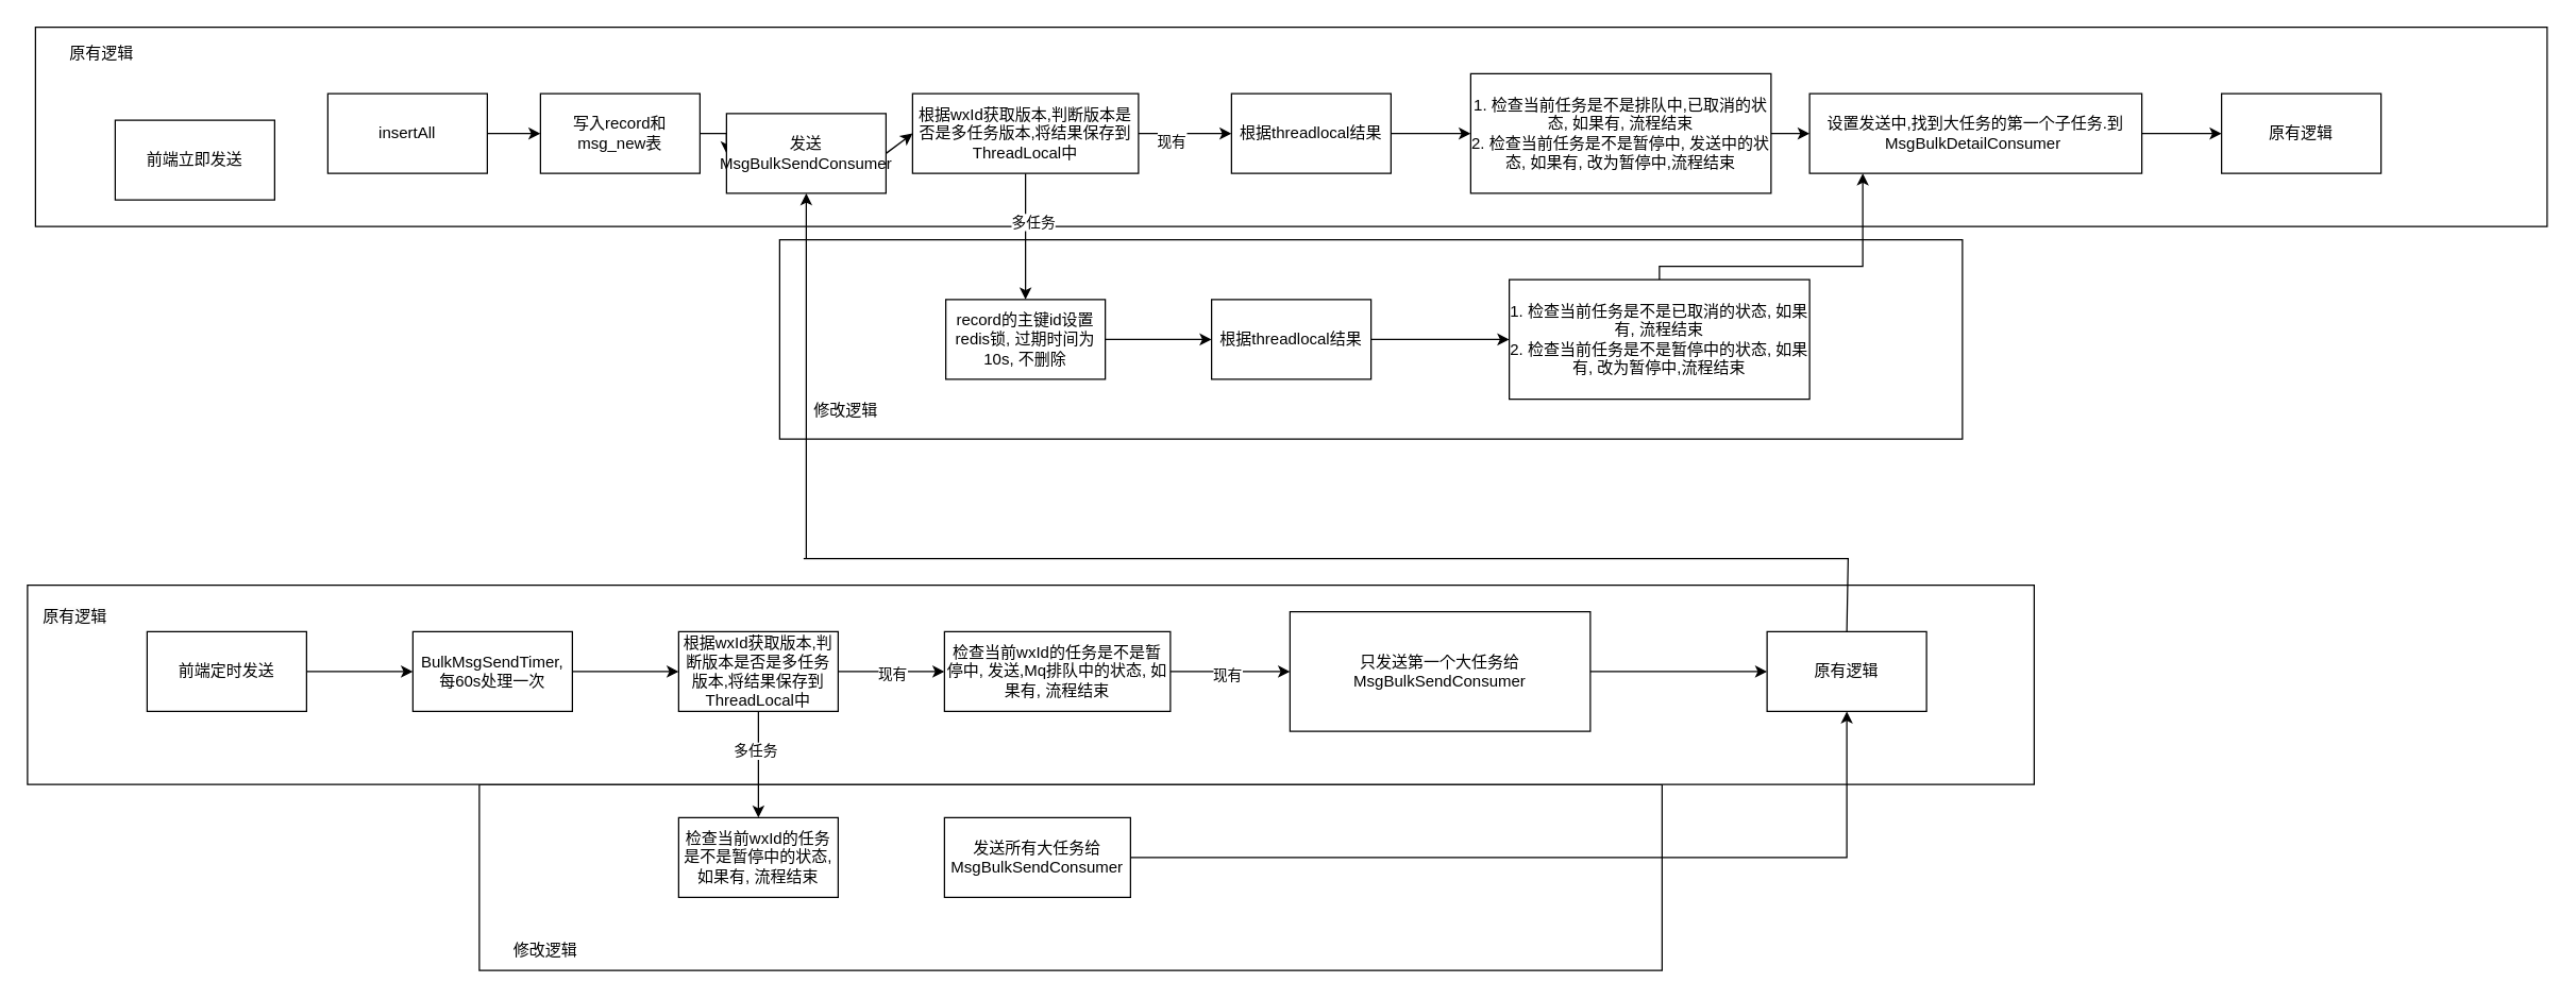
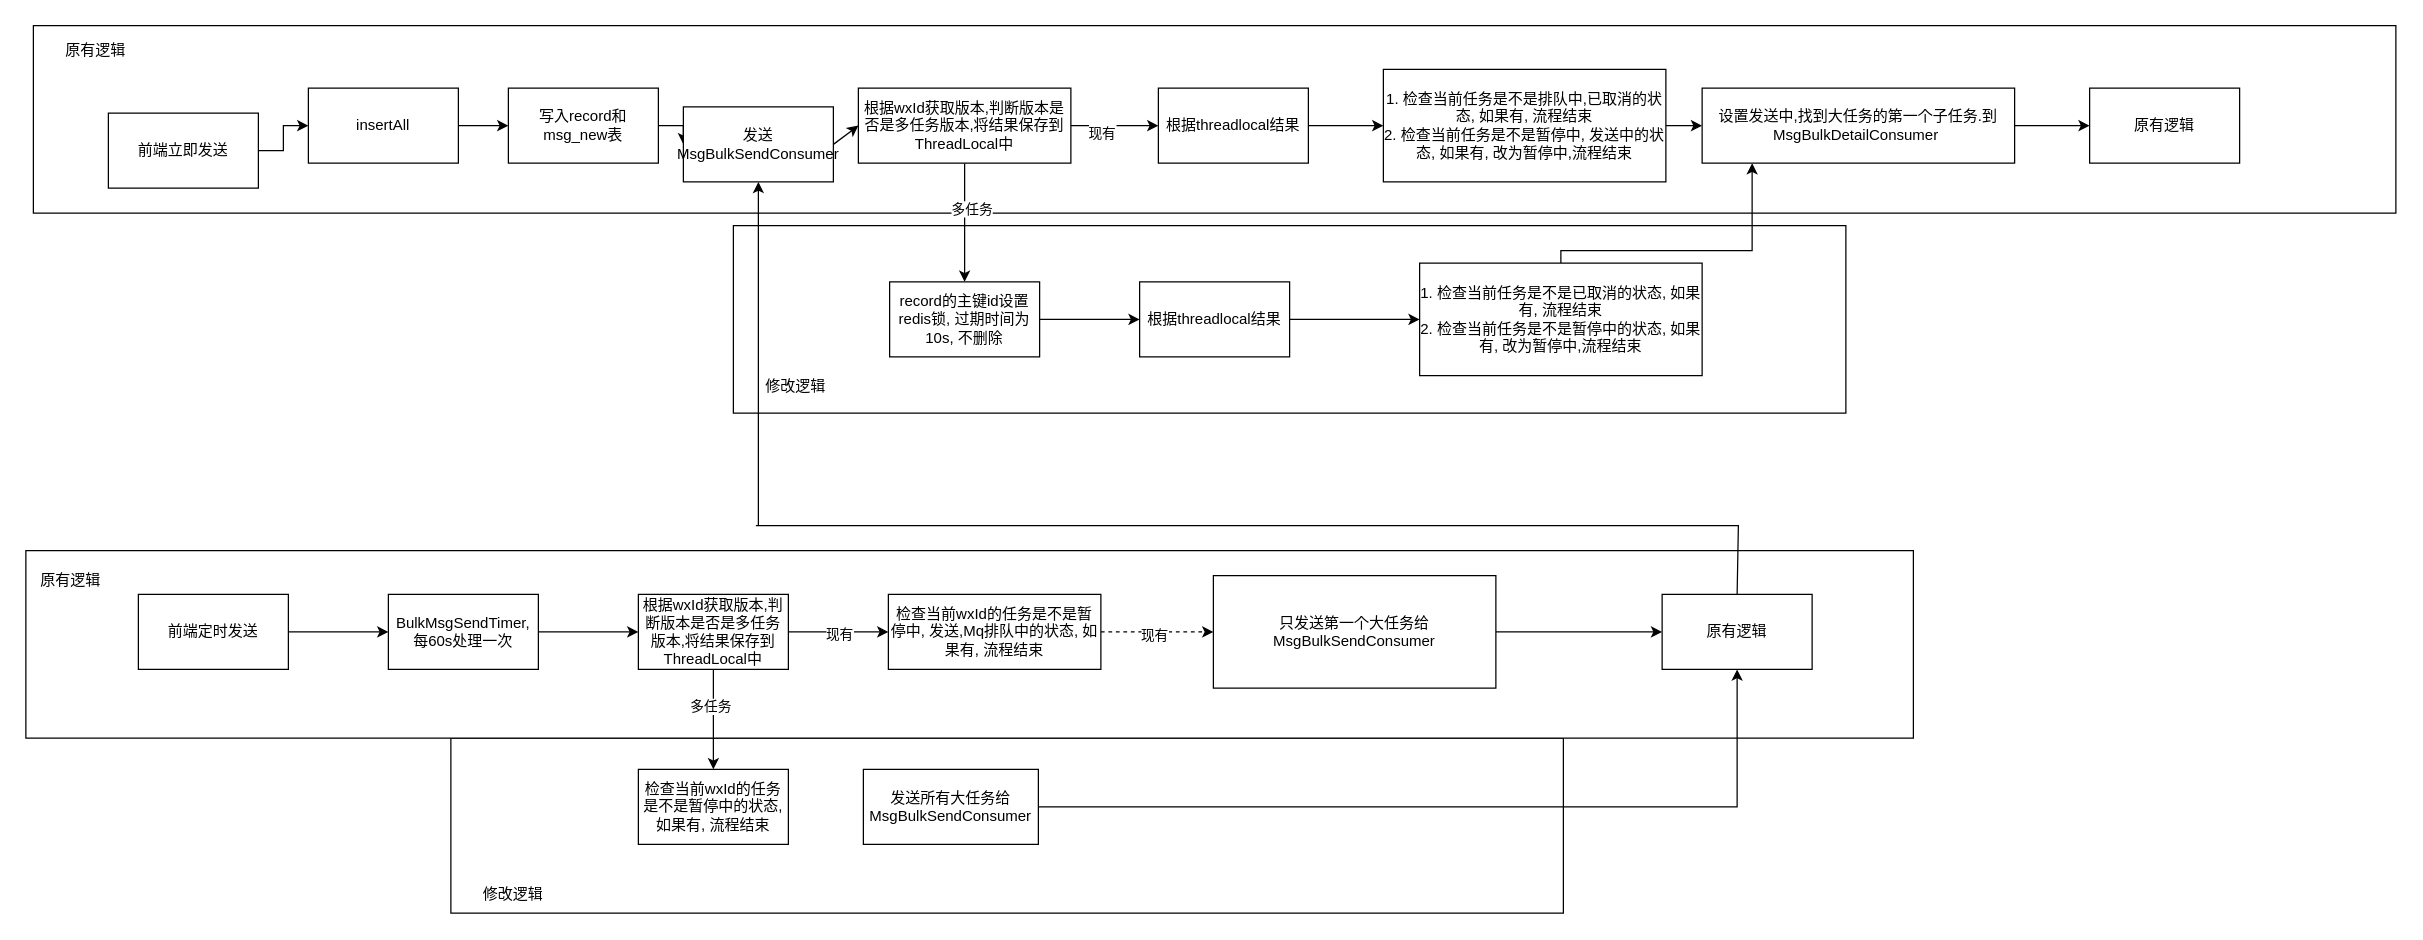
  <mxCell id="0" />
  <mxCell id="1" parent="0" />
  <mxCell id="2" value="" style="rounded=0;whiteSpace=none;html=1;" vertex="1" parent="1"><mxGeometry x="360" y="590" width="890" height="140" as="geometry" /></mxCell>
  <mxCell id="3" value="" style="rounded=0;whiteSpace=none;html=1;" vertex="1" parent="1"><mxGeometry x="20" y="440" width="1510" height="150" as="geometry" /></mxCell>
  <mxCell id="4" value="" style="rounded=0;whiteSpace=none;html=1;" vertex="1" parent="1"><mxGeometry x="26" y="20" width="1890" height="150" as="geometry" /></mxCell>
  <mxCell id="5" value="" style="rounded=0;whiteSpace=none;html=1;" vertex="1" parent="1"><mxGeometry x="586" y="180" width="890" height="150" as="geometry" /></mxCell>
+ <mxCell id="6" value="" style="edgeStyle=orthogonalEdgeStyle;rounded=0;orthogonalLoop=1;jettySize=auto;html=1;" edge="1" parent="1" source="7" target="9"><mxGeometry relative="1" as="geometry" /></mxCell>
  <mxCell id="7" value="前端立即发送" style="rounded=0;whiteSpace=wrap;html=1;" vertex="1" parent="1"><mxGeometry x="86" y="90" width="120" height="60" as="geometry" /></mxCell>
  <mxCell id="8" value="" style="edgeStyle=orthogonalEdgeStyle;rounded=0;orthogonalLoop=1;jettySize=auto;html=1;" edge="1" parent="1" source="9" target="11"><mxGeometry relative="1" as="geometry" /></mxCell>
  <mxCell id="9" value="insertAll" style="whiteSpace=wrap;html=1;rounded=0;" vertex="1" parent="1"><mxGeometry x="246" y="70" width="120" height="60" as="geometry" /></mxCell>
  <mxCell id="10" value="" style="edgeStyle=orthogonalEdgeStyle;rounded=0;orthogonalLoop=1;jettySize=auto;html=1;" edge="1" parent="1" source="11" target="44"><mxGeometry relative="1" as="geometry" /></mxCell>
  <mxCell id="11" value="写入record和msg_new表" style="whiteSpace=wrap;html=1;rounded=0;" vertex="1" parent="1"><mxGeometry x="406" y="70" width="120" height="60" as="geometry" /></mxCell>
  <mxCell id="12" value="" style="edgeStyle=orthogonalEdgeStyle;rounded=0;orthogonalLoop=1;jettySize=auto;html=1;" edge="1" parent="1" source="16" target="25"><mxGeometry relative="1" as="geometry" /></mxCell>
  <mxCell id="13" value="多任务" style="edgeLabel;html=1;align=center;verticalAlign=middle;resizable=0;points=[];" vertex="1" connectable="0" parent="12"><mxGeometry x="-0.239" y="5" relative="1" as="geometry"><mxPoint as="offset" /></mxGeometry></mxCell>
  <mxCell id="14" value="" style="edgeStyle=orthogonalEdgeStyle;rounded=0;orthogonalLoop=1;jettySize=auto;html=1;" edge="1" parent="1" source="16" target="47"><mxGeometry relative="1" as="geometry" /></mxCell>
  <mxCell id="15" value="现有" style="edgeLabel;html=1;align=center;verticalAlign=middle;resizable=0;points=[];" vertex="1" connectable="0" parent="14"><mxGeometry x="-0.302" y="-5" relative="1" as="geometry"><mxPoint as="offset" /></mxGeometry></mxCell>
  <mxCell id="16" value="根据wxId获取版本,判断版本是否是多任务版本,将结果保存到ThreadLocal中" style="whiteSpace=wrap;html=1;rounded=0;" vertex="1" parent="1"><mxGeometry x="686" y="70" width="170" height="60" as="geometry" /></mxCell>
  <mxCell id="17" value="" style="edgeStyle=orthogonalEdgeStyle;rounded=0;orthogonalLoop=1;jettySize=auto;html=1;" edge="1" parent="1" source="18" target="20"><mxGeometry relative="1" as="geometry"><Array as="points"><mxPoint x="1248" y="200" /><mxPoint x="1401" y="200" /></Array></mxGeometry></mxCell>
  <mxCell id="18" value="1. 检查当前任务是不是已取消的状态, 如果有, 流程结束&lt;br&gt;2. 检查当前任务是不是暂停中的状态, 如果有, 改为暂停中,流程结束" style="whiteSpace=wrap;html=1;rounded=0;" vertex="1" parent="1"><mxGeometry x="1135" y="210" width="226" height="90" as="geometry" /></mxCell>
  <mxCell id="19" value="" style="edgeStyle=orthogonalEdgeStyle;rounded=0;orthogonalLoop=1;jettySize=auto;html=1;" edge="1" parent="1" source="20" target="23"><mxGeometry relative="1" as="geometry" /></mxCell>
  <mxCell id="20" value="设置发送中,找到大任务的第一个子任务.到MsgBulkDetailConsumer&lt;span style=&quot;background-color: initial;&quot;&gt;&amp;nbsp;&lt;/span&gt;" style="whiteSpace=wrap;html=1;rounded=0;" vertex="1" parent="1"><mxGeometry x="1361" y="70" width="250" height="60" as="geometry" /></mxCell>
  <mxCell id="21" value="" style="edgeStyle=orthogonalEdgeStyle;rounded=0;orthogonalLoop=1;jettySize=auto;html=1;" edge="1" parent="1" source="22" target="20"><mxGeometry relative="1" as="geometry" /></mxCell>
  <mxCell id="22" value="1. 检查当前任务是不是排队中,已取消的状态, 如果有, 流程结束&lt;br&gt;2. 检查当前任务是不是暂停中, 发送中的状态, 如果有, 改为暂停中,流程结束" style="whiteSpace=wrap;html=1;rounded=0;" vertex="1" parent="1"><mxGeometry x="1106" y="55" width="226" height="90" as="geometry" /></mxCell>
  <mxCell id="23" value="原有逻辑" style="whiteSpace=wrap;html=1;rounded=0;" vertex="1" parent="1"><mxGeometry x="1671" y="70" width="120" height="60" as="geometry" /></mxCell>
  <mxCell id="24" value="" style="edgeStyle=orthogonalEdgeStyle;rounded=0;orthogonalLoop=1;jettySize=auto;html=1;" edge="1" parent="1" source="25" target="43"><mxGeometry relative="1" as="geometry" /></mxCell>
  <mxCell id="25" value="record的主键id设置redis锁, 过期时间为10s, 不删除" style="whiteSpace=wrap;html=1;rounded=0;" vertex="1" parent="1"><mxGeometry x="711" y="225" width="120" height="60" as="geometry" /></mxCell>
  <mxCell id="26" value="修改逻辑" style="text;html=1;strokeColor=none;fillColor=none;align=center;verticalAlign=middle;whiteSpace=wrap;rounded=0;" vertex="1" parent="1"><mxGeometry x="606" y="294" width="60" height="30" as="geometry" /></mxCell>
  <mxCell id="27" value="原有逻辑" style="text;html=1;strokeColor=none;fillColor=none;align=center;verticalAlign=middle;whiteSpace=wrap;rounded=0;" vertex="1" parent="1"><mxGeometry x="46" y="25" width="60" height="30" as="geometry" /></mxCell>
  <mxCell id="28" value="" style="edgeStyle=orthogonalEdgeStyle;rounded=0;orthogonalLoop=1;jettySize=auto;html=1;" edge="1" parent="1" source="29" target="31"><mxGeometry relative="1" as="geometry" /></mxCell>
  <mxCell id="29" value="前端定时发送" style="rounded=0;whiteSpace=wrap;html=1;" vertex="1" parent="1"><mxGeometry x="110" y="475" width="120" height="60" as="geometry" /></mxCell>
  <mxCell id="30" value="" style="edgeStyle=orthogonalEdgeStyle;rounded=0;orthogonalLoop=1;jettySize=auto;html=1;" edge="1" parent="1" source="31" target="36"><mxGeometry relative="1" as="geometry" /></mxCell>
  <mxCell id="31" value="BulkMsgSendTimer, 每60s处理一次" style="whiteSpace=wrap;html=1;rounded=0;" vertex="1" parent="1"><mxGeometry x="310" y="475" width="120" height="60" as="geometry" /></mxCell>
  <mxCell id="32" value="" style="edgeStyle=orthogonalEdgeStyle;rounded=0;orthogonalLoop=1;jettySize=auto;html=1;" edge="1" parent="1" source="36" target="39"><mxGeometry relative="1" as="geometry" /></mxCell>
  <mxCell id="33" value="现有" style="edgeLabel;html=1;align=center;verticalAlign=middle;resizable=0;points=[];" vertex="1" connectable="0" parent="32"><mxGeometry y="-1" relative="1" as="geometry"><mxPoint as="offset" /></mxGeometry></mxCell>
  <mxCell id="34" value="" style="edgeStyle=orthogonalEdgeStyle;rounded=0;orthogonalLoop=1;jettySize=auto;html=1;" edge="1" parent="1" source="36" target="48"><mxGeometry relative="1" as="geometry" /></mxCell>
  <mxCell id="35" value="多任务" style="edgeLabel;html=1;align=center;verticalAlign=middle;resizable=0;points=[];" vertex="1" connectable="0" parent="34"><mxGeometry x="-0.263" y="-3" relative="1" as="geometry"><mxPoint as="offset" /></mxGeometry></mxCell>
  <mxCell id="36" value="根据wxId获取版本,判断版本是否是多任务版本,将结果保存到ThreadLocal中" style="whiteSpace=wrap;html=1;rounded=0;" vertex="1" parent="1"><mxGeometry x="510" y="475" width="120" height="60" as="geometry" /></mxCell>
- <mxCell id="37" value="" style="edgeStyle=orthogonalEdgeStyle;rounded=0;orthogonalLoop=1;jettySize=auto;html=1;" edge="1" parent="1" source="39" target="41"><mxGeometry relative="1" as="geometry" /></mxCell>
+ <mxCell id="37" value="" style="edgeStyle=orthogonalEdgeStyle;rounded=0;orthogonalLoop=1;jettySize=auto;html=1;dashed=1;" edge="1" parent="1" source="39" target="41"><mxGeometry relative="1" as="geometry" /></mxCell>
  <mxCell id="38" value="现有" style="edgeLabel;html=1;align=center;verticalAlign=middle;resizable=0;points=[];" vertex="1" connectable="0" parent="37"><mxGeometry x="-0.067" y="-1" relative="1" as="geometry"><mxPoint y="1" as="offset" /></mxGeometry></mxCell>
  <mxCell id="39" value="检查当前wxId的任务是不是暂停中, 发送,Mq排队中的状态, 如果有, 流程结束" style="whiteSpace=wrap;html=1;rounded=0;" vertex="1" parent="1"><mxGeometry x="710" y="475" width="170" height="60" as="geometry" /></mxCell>
  <mxCell id="40" value="" style="edgeStyle=orthogonalEdgeStyle;rounded=0;orthogonalLoop=1;jettySize=auto;html=1;" edge="1" parent="1" source="41" target="51"><mxGeometry relative="1" as="geometry" /></mxCell>
  <mxCell id="41" value="只发送第一个大任务给MsgBulkSendConsumer" style="whiteSpace=wrap;html=1;rounded=0;" vertex="1" parent="1"><mxGeometry x="970" y="460" width="226" height="90" as="geometry" /></mxCell>
  <mxCell id="42" value="" style="edgeStyle=orthogonalEdgeStyle;rounded=0;orthogonalLoop=1;jettySize=auto;html=1;" edge="1" parent="1" source="43" target="18"><mxGeometry relative="1" as="geometry" /></mxCell>
  <mxCell id="43" value="根据threadlocal结果" style="whiteSpace=wrap;html=1;rounded=0;" vertex="1" parent="1"><mxGeometry x="911" y="225" width="120" height="60" as="geometry" /></mxCell>
  <mxCell id="44" value="发送MsgBulkSendConsumer" style="whiteSpace=wrap;html=1;rounded=0;" vertex="1" parent="1"><mxGeometry x="546" y="85" width="120" height="60" as="geometry" /></mxCell>
  <mxCell id="45" value="" style="endArrow=classic;html=1;rounded=0;exitX=1;exitY=0.5;exitDx=0;exitDy=0;entryX=0;entryY=0.5;entryDx=0;entryDy=0;" edge="1" parent="1" source="44" target="16"><mxGeometry width="50" height="50" relative="1" as="geometry"><mxPoint x="796" y="270" as="sourcePoint" /><mxPoint x="846" y="220" as="targetPoint" /></mxGeometry></mxCell>
  <mxCell id="46" value="" style="edgeStyle=orthogonalEdgeStyle;rounded=0;orthogonalLoop=1;jettySize=auto;html=1;" edge="1" parent="1" source="47" target="22"><mxGeometry relative="1" as="geometry" /></mxCell>
  <mxCell id="47" value="根据threadlocal结果" style="whiteSpace=wrap;html=1;rounded=0;" vertex="1" parent="1"><mxGeometry x="926" y="70" width="120" height="60" as="geometry" /></mxCell>
  <mxCell id="48" value="检查当前wxId的任务是不是暂停中的状态, 如果有, 流程结束" style="whiteSpace=wrap;html=1;rounded=0;" vertex="1" parent="1"><mxGeometry x="510" y="615" width="120" height="60" as="geometry" /></mxCell>
  <mxCell id="49" value="" style="edgeStyle=orthogonalEdgeStyle;rounded=0;orthogonalLoop=1;jettySize=auto;html=1;entryX=0.5;entryY=1;entryDx=0;entryDy=0;exitX=1;exitY=0.5;exitDx=0;exitDy=0;" edge="1" parent="1" source="50" target="51"><mxGeometry relative="1" as="geometry"><mxPoint x="940" y="645" as="targetPoint" /></mxGeometry></mxCell>
- <mxCell id="50" value="发送所有大任务给MsgBulkSendConsumer" style="whiteSpace=wrap;html=1;rounded=0;" vertex="1" parent="1"><mxGeometry x="710" y="615" width="140" height="60" as="geometry" /></mxCell>
+ <mxCell id="50" value="发送所有大任务给MsgBulkSendConsumer" style="whiteSpace=wrap;html=1;rounded=0;" vertex="1" parent="1"><mxGeometry x="690" y="615" width="140" height="60" as="geometry" /></mxCell>
  <mxCell id="51" value="原有逻辑" style="whiteSpace=wrap;html=1;rounded=0;" vertex="1" parent="1"><mxGeometry x="1329" y="475" width="120" height="60" as="geometry" /></mxCell>
  <mxCell id="52" value="" style="endArrow=classic;html=1;rounded=0;" edge="1" parent="1" target="44"><mxGeometry width="50" height="50" relative="1" as="geometry"><mxPoint x="606" y="420" as="sourcePoint" /><mxPoint x="686" y="350" as="targetPoint" /></mxGeometry></mxCell>
  <mxCell id="53" value="" style="endArrow=none;html=1;rounded=0;entryX=0.5;entryY=0;entryDx=0;entryDy=0;" edge="1" parent="1" target="51"><mxGeometry width="50" height="50" relative="1" as="geometry"><mxPoint x="604" y="420" as="sourcePoint" /><mxPoint x="770" y="350" as="targetPoint" /><Array as="points"><mxPoint x="1390" y="420" /></Array></mxGeometry></mxCell>
  <mxCell id="54" value="&lt;span style=&quot;color: rgb(0, 0, 0); font-family: Helvetica; font-size: 12px; font-style: normal; font-variant-ligatures: normal; font-variant-caps: normal; font-weight: 400; letter-spacing: normal; orphans: 2; text-align: center; text-indent: 0px; text-transform: none; widows: 2; word-spacing: 0px; -webkit-text-stroke-width: 0px; background-color: rgb(251, 251, 251); text-decoration-thickness: initial; text-decoration-style: initial; text-decoration-color: initial; float: none; display: inline !important;&quot;&gt;原有逻辑&lt;/span&gt;" style="text;whiteSpace=wrap;html=1;" vertex="1" parent="1"><mxGeometry x="30" y="450" width="80" height="40" as="geometry" /></mxCell>
  <mxCell id="55" value="修改逻辑" style="text;html=1;strokeColor=none;fillColor=none;align=center;verticalAlign=middle;whiteSpace=wrap;rounded=0;" vertex="1" parent="1"><mxGeometry x="380" y="700" width="60" height="30" as="geometry" /></mxCell>
  <mxCell id="56" style="edgeStyle=orthogonalEdgeStyle;rounded=0;orthogonalLoop=1;jettySize=auto;html=1;exitX=0.5;exitY=1;exitDx=0;exitDy=0;" edge="1" parent="1" source="2" target="2"><mxGeometry relative="1" as="geometry" /></mxCell>
